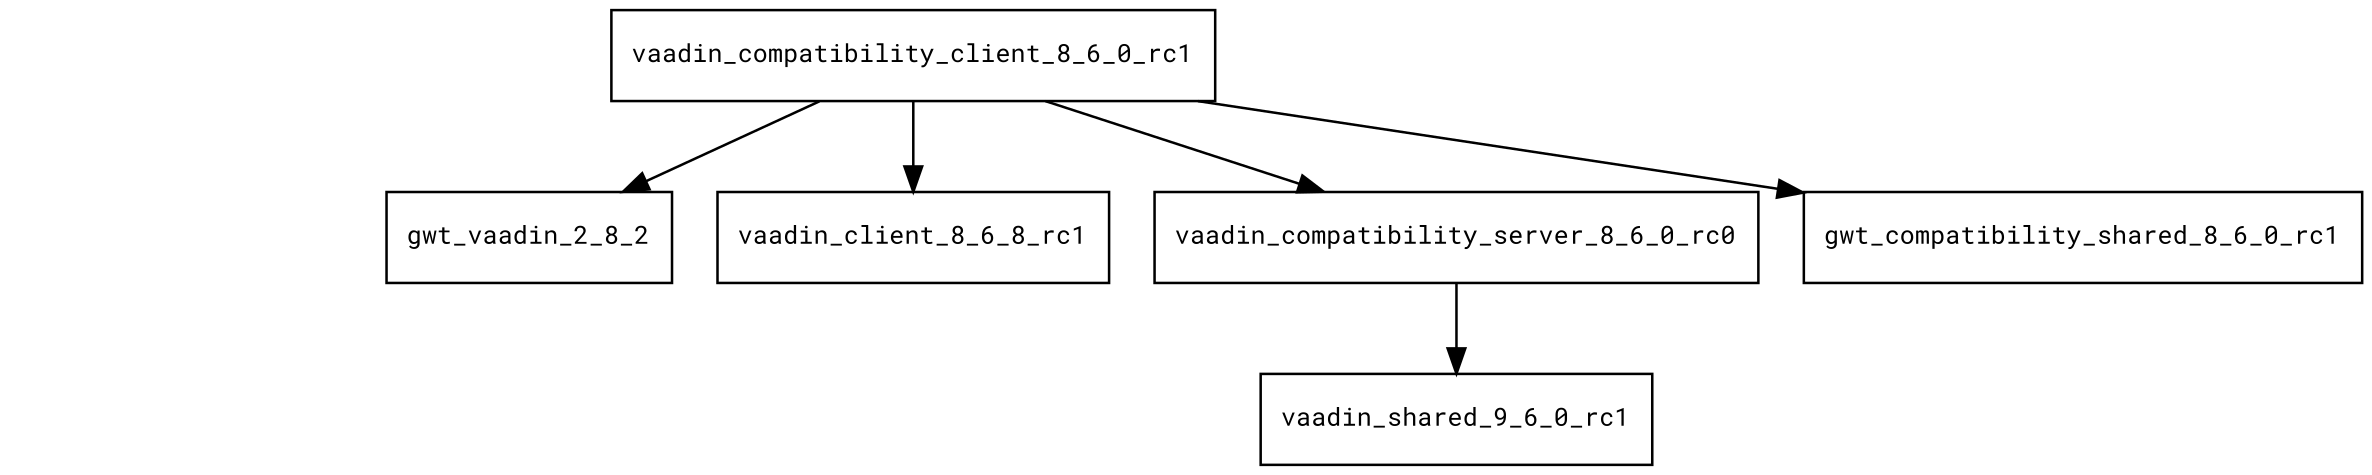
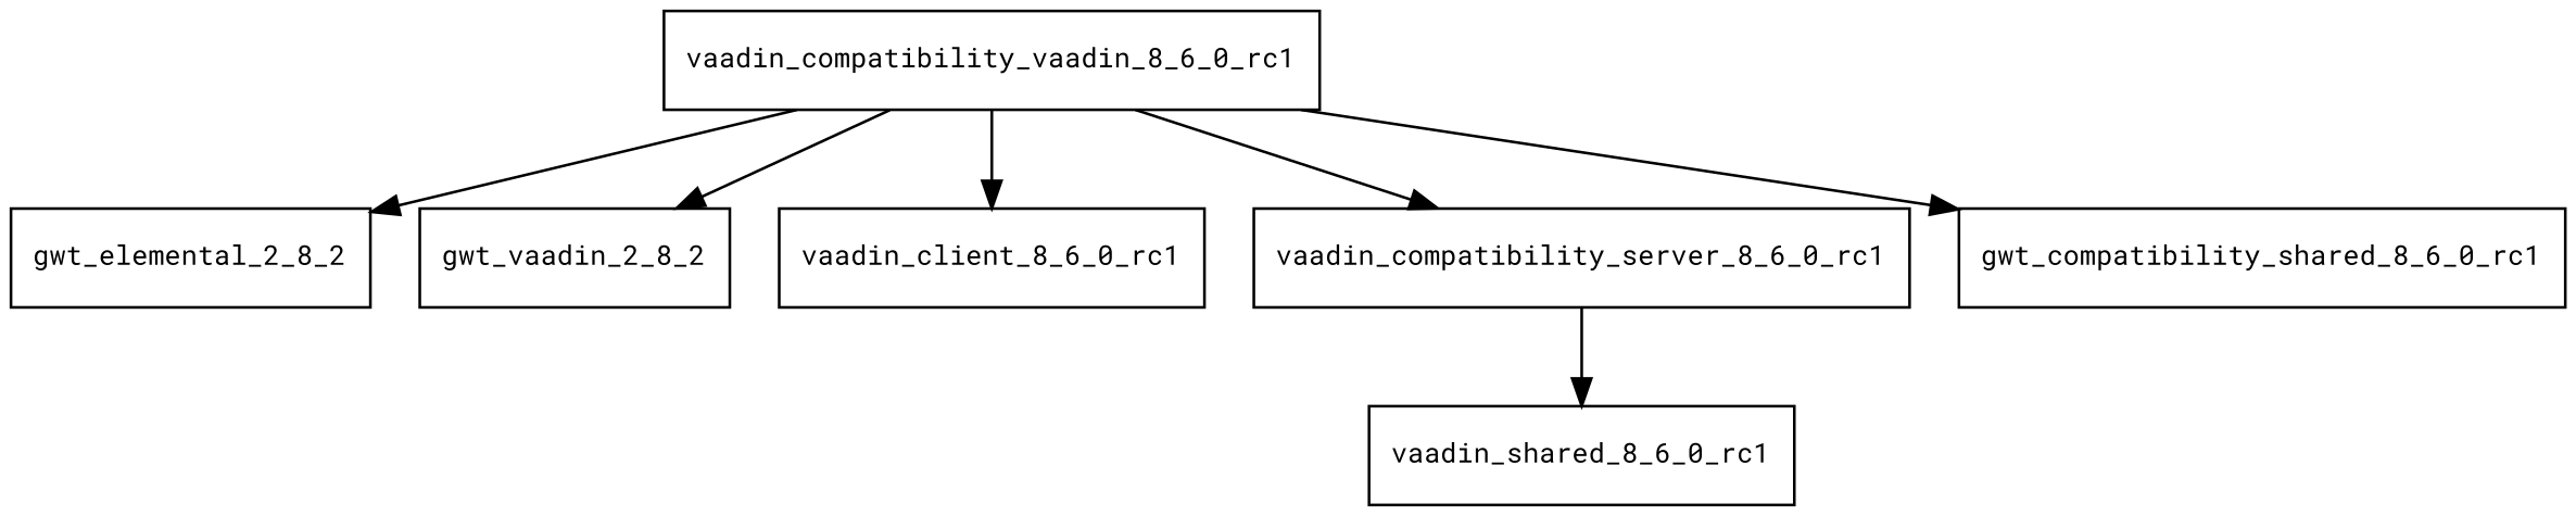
  digraph {
    fontname="Roboto Mono"
    node [fontname="Roboto Mono" fontsize=10.0 shape=box]
    edge [fontname="Roboto Mono"]
-   vaadin_compatibility_client_8_6_0_rc1
+   vaadin_compatibility_client_8_6_0_rc1 [label=vaadin_compatibility_vaadin_8_6_0_rc1]
+   gwt_elemental_2_8_2
    n3 [label=gwt_vaadin_2_8_2]
-   vaadin_client_8_6_0_rc1 [label=vaadin_client_8_6_8_rc1]
-   vaadin_compatibility_server_8_6_0_rc1 [label=vaadin_compatibility_server_8_6_0_rc0]
+   vaadin_client_8_6_0_rc1
+   vaadin_compatibility_server_8_6_0_rc1
    n6 [label=gwt_compatibility_shared_8_6_0_rc1]
-   vaadin_shared_8_6_0_rc1 [label=vaadin_shared_9_6_0_rc1]
+   vaadin_shared_8_6_0_rc1
+   vaadin_compatibility_client_8_6_0_rc1 -> gwt_elemental_2_8_2
    vaadin_compatibility_client_8_6_0_rc1 -> n3
    vaadin_compatibility_client_8_6_0_rc1 -> vaadin_client_8_6_0_rc1
    vaadin_compatibility_client_8_6_0_rc1 -> vaadin_compatibility_server_8_6_0_rc1
    vaadin_compatibility_client_8_6_0_rc1 -> n6
    vaadin_compatibility_server_8_6_0_rc1 -> vaadin_shared_8_6_0_rc1
  }
